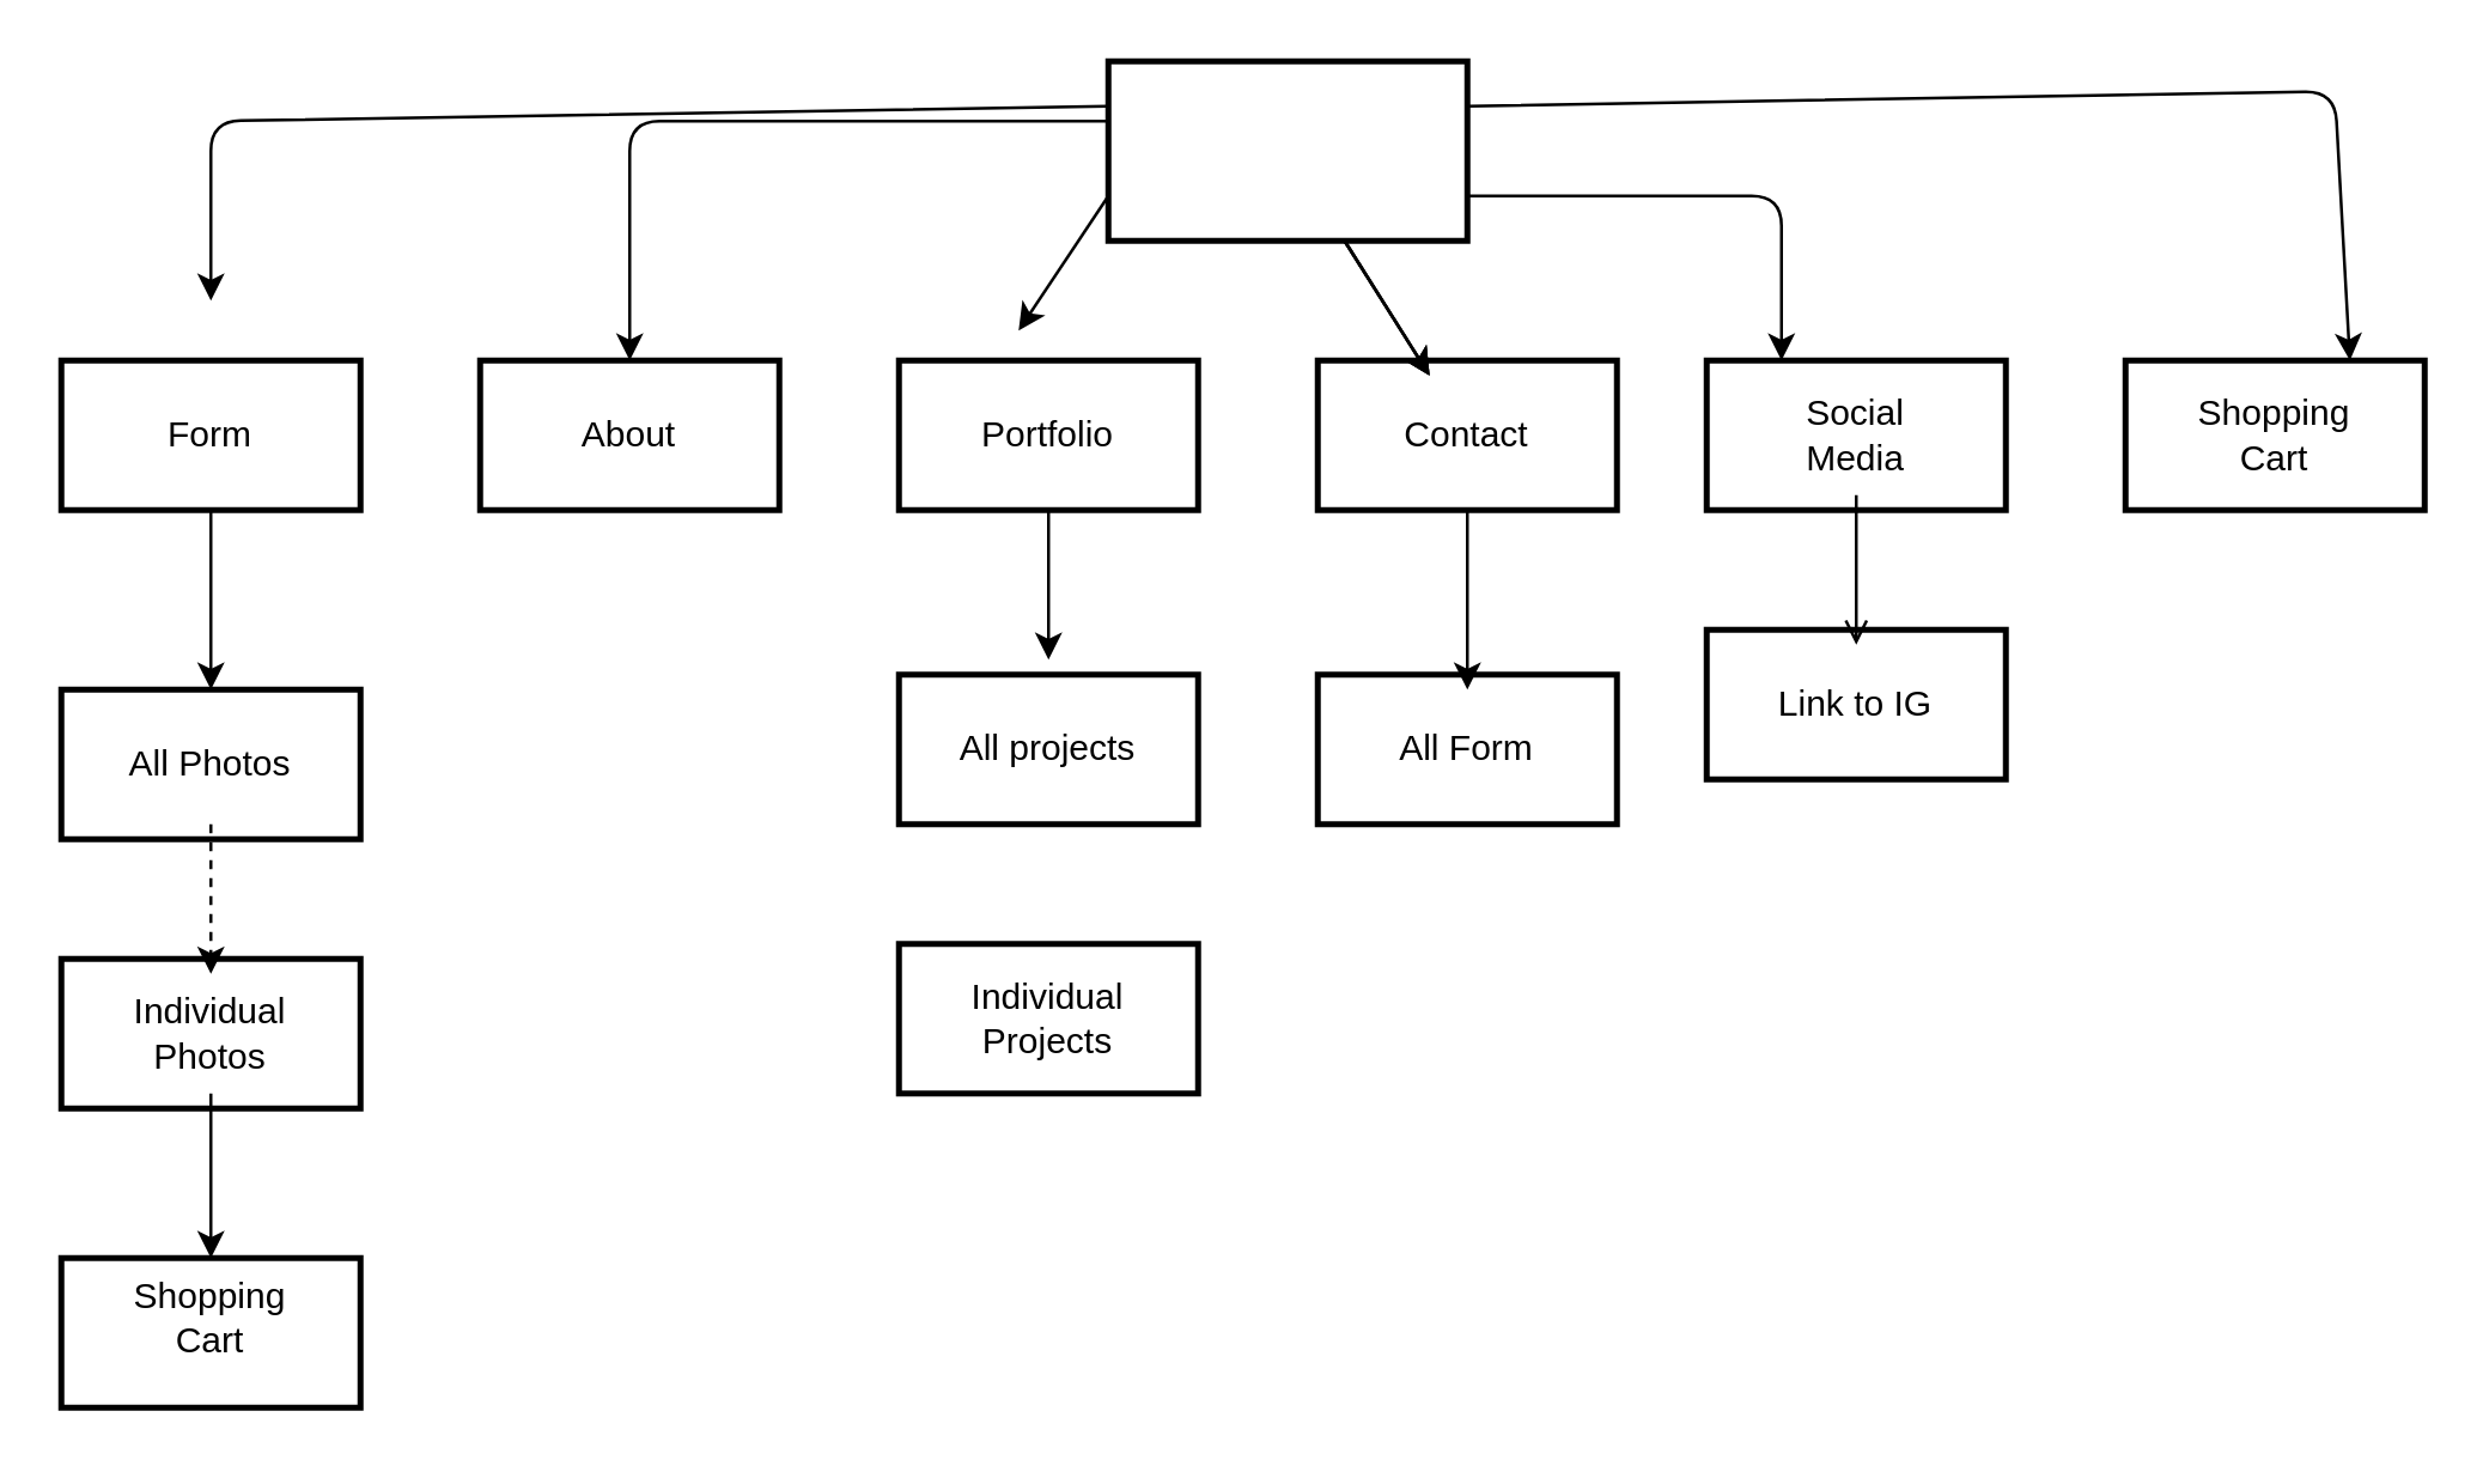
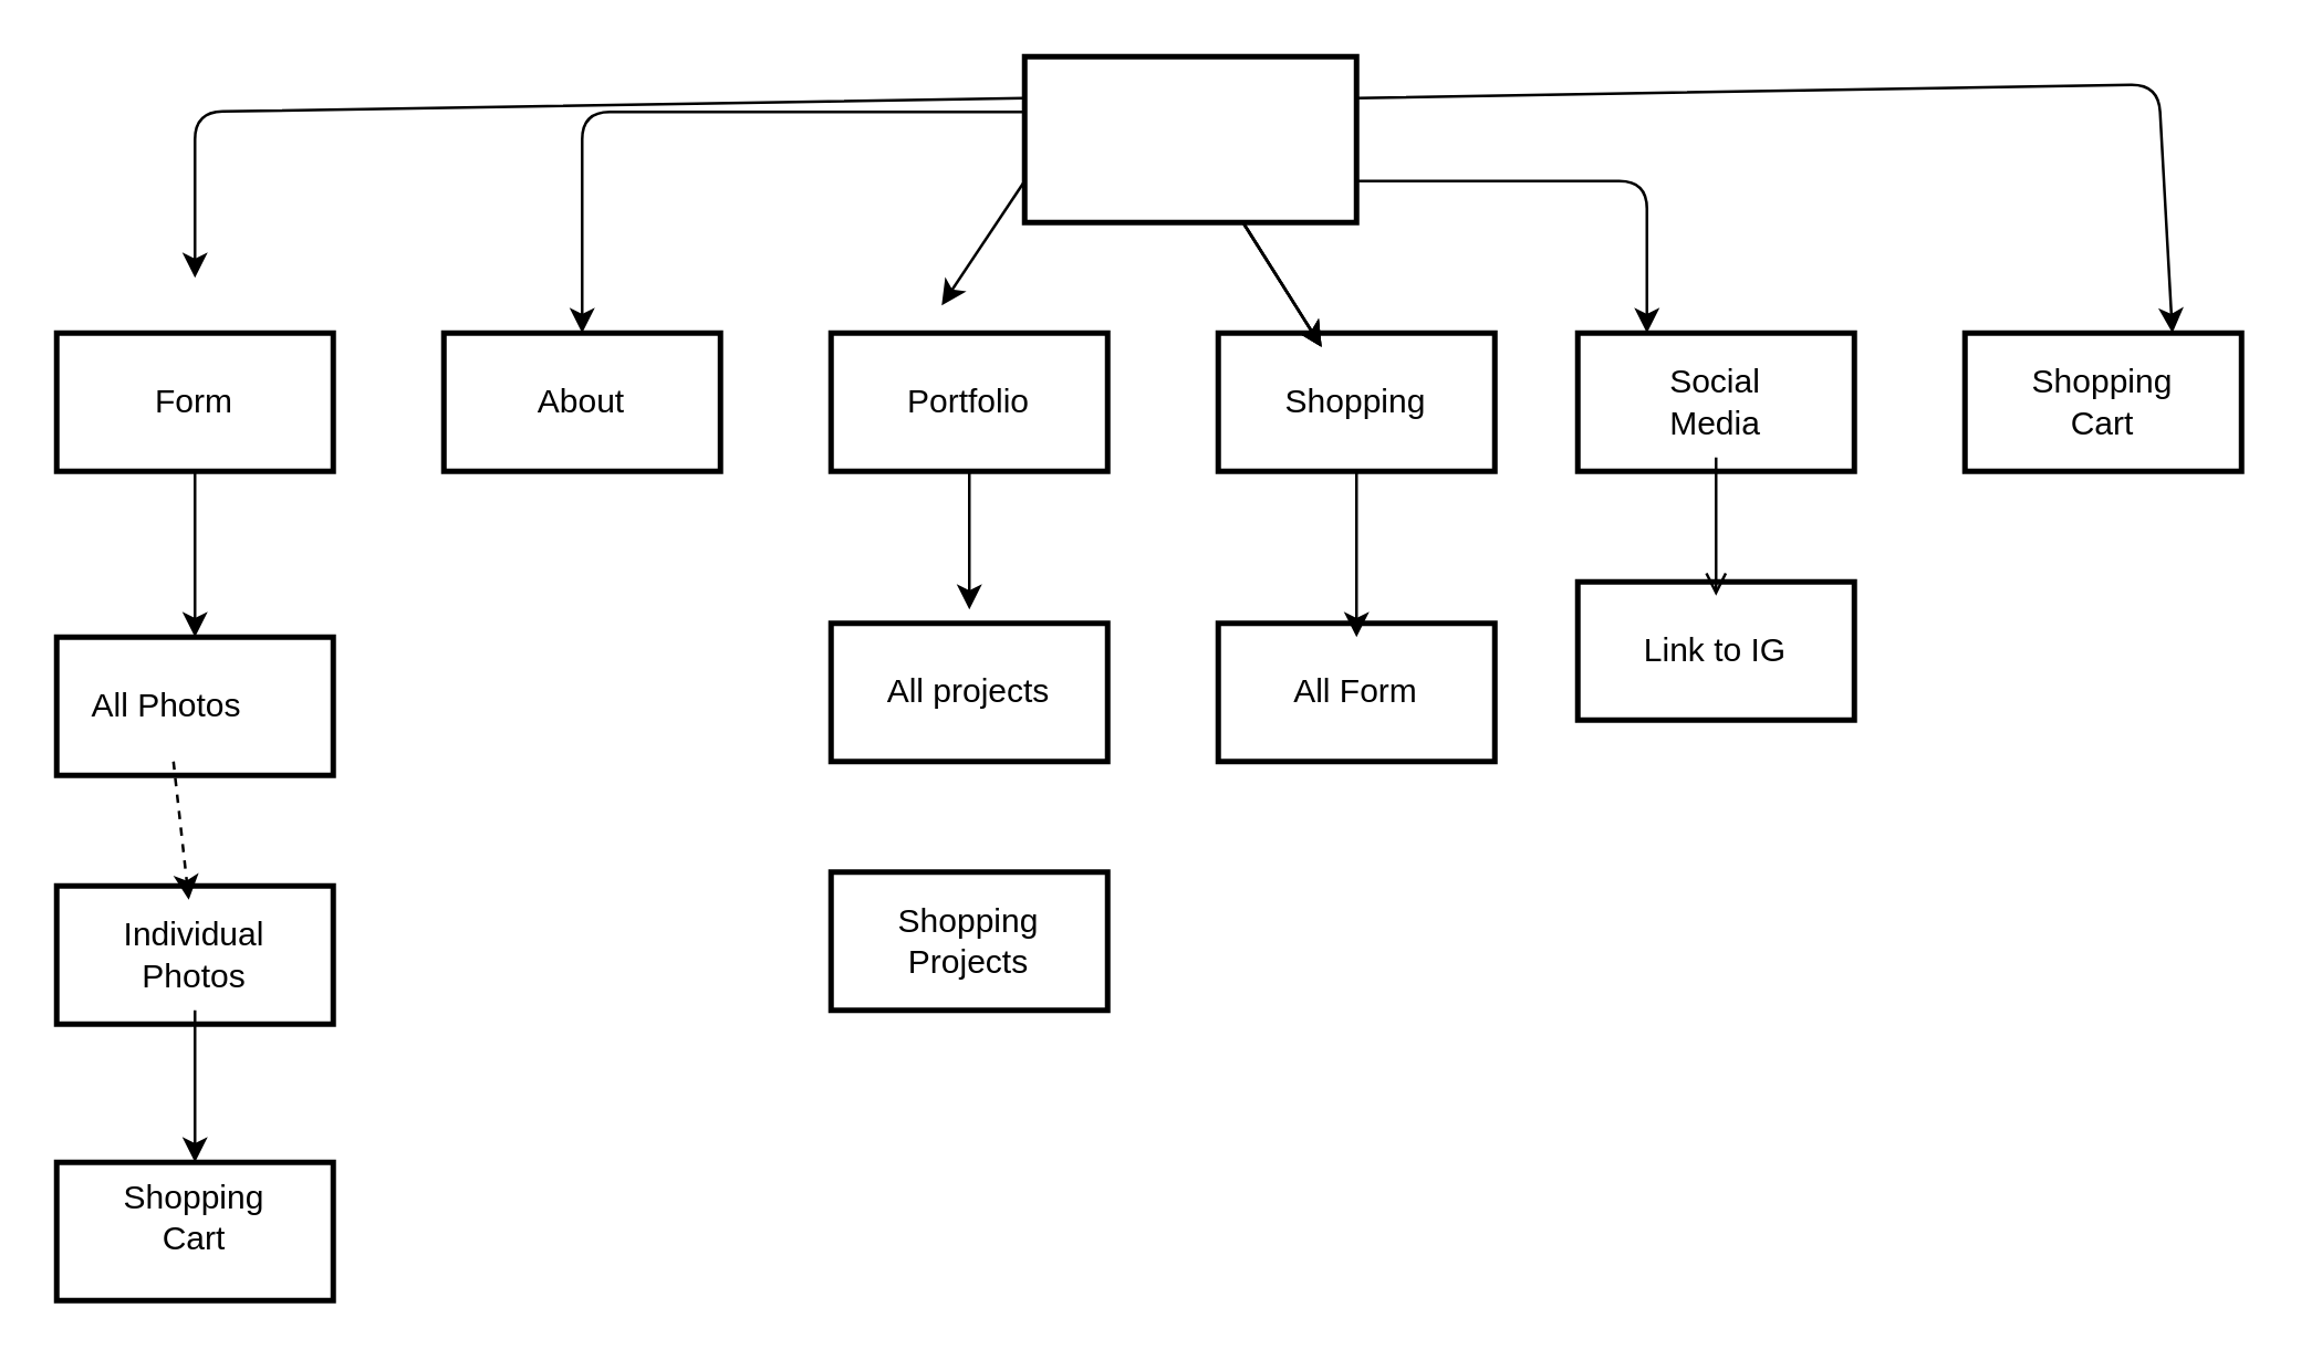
  <mxCell id="0" />
  <mxCell id="1" parent="0" />
  <mxCell id="2" value="" style="edgeStyle=none;html=1;" edge="1" parent="1" source="5" target="17"><mxGeometry relative="1" as="geometry" /></mxCell>
  <mxCell id="3" value="" style="edgeStyle=none;html=1;" edge="1" parent="1" source="5" target="17"><mxGeometry relative="1" as="geometry" /></mxCell>
  <mxCell id="4" value="" style="edgeStyle=none;html=1;" edge="1" parent="1" source="5" target="17"><mxGeometry relative="1" as="geometry" /></mxCell>
  <mxCell id="5" value="" style="rounded=0;whiteSpace=wrap;html=1;fillColor=none;strokeWidth=2;" vertex="1" parent="1"><mxGeometry x="370" y="20" width="120" height="60" as="geometry" /></mxCell>
  <mxCell id="6" value="" style="edgeStyle=none;html=1;" edge="1" parent="1" source="7" target="21"><mxGeometry relative="1" as="geometry" /></mxCell>
  <mxCell id="7" value="" style="rounded=0;whiteSpace=wrap;html=1;fillColor=none;strokeWidth=2;" vertex="1" parent="1"><mxGeometry x="20" y="120" width="100" height="50" as="geometry" /></mxCell>
  <mxCell id="8" value="" style="rounded=0;whiteSpace=wrap;html=1;fillColor=none;strokeWidth=2;" vertex="1" parent="1"><mxGeometry x="160" y="120" width="100" height="50" as="geometry" /></mxCell>
  <mxCell id="9" value="" style="rounded=0;whiteSpace=wrap;html=1;fillColor=none;strokeWidth=2;" vertex="1" parent="1"><mxGeometry x="300" y="120" width="100" height="50" as="geometry" /></mxCell>
  <mxCell id="10" value="" style="edgeStyle=none;html=1;" edge="1" parent="1" source="11" target="35"><mxGeometry relative="1" as="geometry" /></mxCell>
  <mxCell id="11" value="" style="rounded=0;whiteSpace=wrap;html=1;fillColor=none;strokeWidth=2;" vertex="1" parent="1"><mxGeometry x="440" y="120" width="100" height="50" as="geometry" /></mxCell>
  <mxCell id="12" value="" style="rounded=0;whiteSpace=wrap;html=1;fillColor=none;strokeWidth=2;" vertex="1" parent="1"><mxGeometry x="570" y="120" width="100" height="50" as="geometry" /></mxCell>
  <mxCell id="13" value="" style="rounded=0;whiteSpace=wrap;html=1;fillColor=none;strokeWidth=2;" vertex="1" parent="1"><mxGeometry x="710" y="120" width="100" height="50" as="geometry" /></mxCell>
  <mxCell id="14" value="Portfolio" style="text;html=1;strokeColor=none;fillColor=none;align=center;verticalAlign=middle;whiteSpace=wrap;rounded=0;" vertex="1" parent="1"><mxGeometry x="315" y="125" width="70" height="40" as="geometry" /></mxCell>
  <mxCell id="15" value="Form" style="text;html=1;strokeColor=none;fillColor=none;align=center;verticalAlign=middle;whiteSpace=wrap;rounded=0;" vertex="1" parent="1"><mxGeometry x="35" y="125" width="70" height="40" as="geometry" /></mxCell>
  <mxCell id="16" value="About" style="text;html=1;strokeColor=none;fillColor=none;align=center;verticalAlign=middle;whiteSpace=wrap;rounded=0;" vertex="1" parent="1"><mxGeometry x="175" y="125" width="70" height="40" as="geometry" /></mxCell>
- <mxCell id="17" value="Contact" style="text;html=1;strokeColor=none;fillColor=none;align=center;verticalAlign=middle;whiteSpace=wrap;rounded=0;" vertex="1" parent="1"><mxGeometry x="455" y="125" width="70" height="40" as="geometry" /></mxCell>
+ <mxCell id="17" value="Shopping" style="text;html=1;strokeColor=none;fillColor=none;align=center;verticalAlign=middle;whiteSpace=wrap;rounded=0;" vertex="1" parent="1"><mxGeometry x="455" y="125" width="70" height="40" as="geometry" /></mxCell>
  <mxCell id="18" value="" style="edgeStyle=none;html=1;endArrow=open;" edge="1" parent="1" source="19" target="37"><mxGeometry relative="1" as="geometry" /></mxCell>
  <mxCell id="19" value="Social Media" style="text;html=1;strokeColor=none;fillColor=none;align=center;verticalAlign=middle;whiteSpace=wrap;rounded=0;" vertex="1" parent="1"><mxGeometry x="585" y="125" width="70" height="40" as="geometry" /></mxCell>
  <mxCell id="20" value="Shopping Cart" style="text;html=1;strokeColor=none;fillColor=none;align=center;verticalAlign=middle;whiteSpace=wrap;rounded=0;" vertex="1" parent="1"><mxGeometry x="725" y="125" width="70" height="40" as="geometry" /></mxCell>
  <mxCell id="21" value="" style="rounded=0;whiteSpace=wrap;html=1;fillColor=none;strokeWidth=2;" vertex="1" parent="1"><mxGeometry x="20" y="230" width="100" height="50" as="geometry" /></mxCell>
  <mxCell id="22" value="" style="edgeStyle=none;html=1;dashed=1;" edge="1" parent="1" source="23" target="26"><mxGeometry relative="1" as="geometry" /></mxCell>
- <mxCell id="23" value="All Photos" style="text;html=1;strokeColor=none;fillColor=none;align=center;verticalAlign=middle;whiteSpace=wrap;rounded=0;" vertex="1" parent="1"><mxGeometry x="35" y="235" width="70" height="40" as="geometry" /></mxCell>
+ <mxCell id="23" value="All Photos" style="text;html=1;strokeColor=none;fillColor=none;align=center;verticalAlign=middle;whiteSpace=wrap;rounded=0;" vertex="1" parent="1"><mxGeometry x="25" y="235" width="70" height="40" as="geometry" /></mxCell>
  <mxCell id="24" value="" style="rounded=0;whiteSpace=wrap;html=1;fillColor=none;strokeWidth=2;" vertex="1" parent="1"><mxGeometry x="20" y="320" width="100" height="50" as="geometry" /></mxCell>
  <mxCell id="25" value="" style="edgeStyle=none;html=1;" edge="1" parent="1" source="26" target="28"><mxGeometry relative="1" as="geometry" /></mxCell>
  <mxCell id="26" value="Individual Photos" style="text;html=1;strokeColor=none;fillColor=none;align=center;verticalAlign=middle;whiteSpace=wrap;rounded=0;" vertex="1" parent="1"><mxGeometry x="35" y="325" width="70" height="40" as="geometry" /></mxCell>
  <mxCell id="27" value="" style="rounded=0;whiteSpace=wrap;html=1;fillColor=none;strokeWidth=2;" vertex="1" parent="1"><mxGeometry x="20" y="420" width="100" height="50" as="geometry" /></mxCell>
  <mxCell id="28" value="Shopping Cart" style="text;html=1;strokeColor=none;fillColor=none;align=center;verticalAlign=middle;whiteSpace=wrap;rounded=0;" vertex="1" parent="1"><mxGeometry x="35" y="420" width="70" height="40" as="geometry" /></mxCell>
  <mxCell id="29" value="" style="edgeStyle=none;html=1;" edge="1" parent="1"><mxGeometry relative="1" as="geometry"><mxPoint x="350" y="170" as="sourcePoint" /><mxPoint x="350" y="220" as="targetPoint" /></mxGeometry></mxCell>
  <mxCell id="30" value="" style="rounded=0;whiteSpace=wrap;html=1;fillColor=none;strokeWidth=2;" vertex="1" parent="1"><mxGeometry x="300" y="225" width="100" height="50" as="geometry" /></mxCell>
  <mxCell id="31" value="All projects" style="text;html=1;strokeColor=none;fillColor=none;align=center;verticalAlign=middle;whiteSpace=wrap;rounded=0;" vertex="1" parent="1"><mxGeometry x="315" y="230" width="70" height="40" as="geometry" /></mxCell>
  <mxCell id="32" value="" style="rounded=0;whiteSpace=wrap;html=1;fillColor=none;strokeWidth=2;" vertex="1" parent="1"><mxGeometry x="300" y="315" width="100" height="50" as="geometry" /></mxCell>
- <mxCell id="33" value="Individual Projects" style="text;html=1;strokeColor=none;fillColor=none;align=center;verticalAlign=middle;whiteSpace=wrap;rounded=0;" vertex="1" parent="1"><mxGeometry x="315" y="320" width="70" height="40" as="geometry" /></mxCell>
+ <mxCell id="33" value="Shopping Projects" style="text;html=1;strokeColor=none;fillColor=none;align=center;verticalAlign=middle;whiteSpace=wrap;rounded=0;" vertex="1" parent="1"><mxGeometry x="315" y="320" width="70" height="40" as="geometry" /></mxCell>
  <mxCell id="34" value="" style="rounded=0;whiteSpace=wrap;html=1;fillColor=none;strokeWidth=2;" vertex="1" parent="1"><mxGeometry x="440" y="225" width="100" height="50" as="geometry" /></mxCell>
  <mxCell id="35" value="All Form" style="text;html=1;strokeColor=none;fillColor=none;align=center;verticalAlign=middle;whiteSpace=wrap;rounded=0;" vertex="1" parent="1"><mxGeometry x="455" y="230" width="70" height="40" as="geometry" /></mxCell>
  <mxCell id="36" value="" style="rounded=0;whiteSpace=wrap;html=1;fillColor=none;strokeWidth=2;" vertex="1" parent="1"><mxGeometry x="570" y="210" width="100" height="50" as="geometry" /></mxCell>
  <mxCell id="37" value="Link to IG" style="text;html=1;strokeColor=none;fillColor=none;align=center;verticalAlign=middle;whiteSpace=wrap;rounded=0;" vertex="1" parent="1"><mxGeometry x="585" y="215" width="70" height="40" as="geometry" /></mxCell>
  <mxCell id="38" value="" style="endArrow=classic;html=1;exitX=0;exitY=0.75;exitDx=0;exitDy=0;" edge="1" parent="1" source="5"><mxGeometry width="50" height="50" relative="1" as="geometry"><mxPoint x="380" y="310" as="sourcePoint" /><mxPoint x="340" y="110" as="targetPoint" /></mxGeometry></mxCell>
  <mxCell id="39" value="" style="endArrow=classic;html=1;entryX=0.5;entryY=0;entryDx=0;entryDy=0;" edge="1" parent="1" target="8"><mxGeometry width="50" height="50" relative="1" as="geometry"><mxPoint x="370" y="40" as="sourcePoint" /><mxPoint x="350" y="120" as="targetPoint" /><Array as="points"><mxPoint x="210" y="40" /></Array></mxGeometry></mxCell>
  <mxCell id="40" value="" style="endArrow=classic;html=1;exitX=0;exitY=0.25;exitDx=0;exitDy=0;" edge="1" parent="1" source="5"><mxGeometry width="50" height="50" relative="1" as="geometry"><mxPoint x="390" y="85" as="sourcePoint" /><mxPoint x="70" y="100" as="targetPoint" /><Array as="points"><mxPoint x="70" y="40" /></Array></mxGeometry></mxCell>
  <mxCell id="41" value="" style="endArrow=classic;html=1;exitX=1;exitY=0.75;exitDx=0;exitDy=0;entryX=0.25;entryY=0;entryDx=0;entryDy=0;" edge="1" parent="1" source="5" target="12"><mxGeometry width="50" height="50" relative="1" as="geometry"><mxPoint x="400" y="95" as="sourcePoint" /><mxPoint x="370" y="140" as="targetPoint" /><Array as="points"><mxPoint x="595" y="65" /></Array></mxGeometry></mxCell>
  <mxCell id="42" value="" style="endArrow=classic;html=1;exitX=1;exitY=0.25;exitDx=0;exitDy=0;entryX=0.75;entryY=0;entryDx=0;entryDy=0;" edge="1" parent="1" source="5" target="13"><mxGeometry width="50" height="50" relative="1" as="geometry"><mxPoint x="410" y="105" as="sourcePoint" /><mxPoint x="380" y="150" as="targetPoint" /><Array as="points"><mxPoint x="780" y="30" /></Array></mxGeometry></mxCell>
